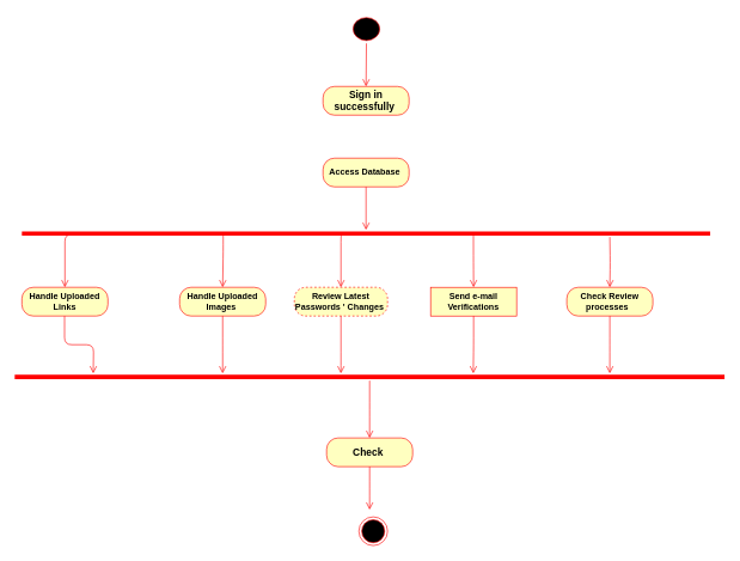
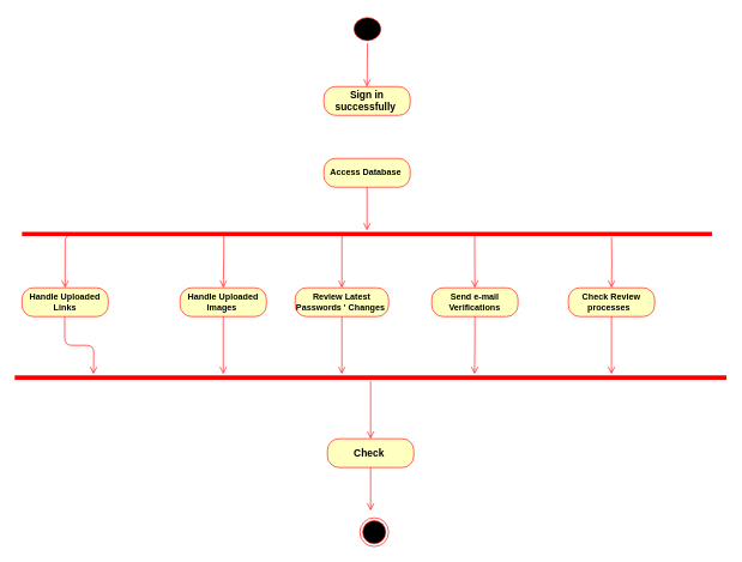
  <mxCell id="0" />
  <mxCell id="1" parent="0" />
  <mxCell id="2" value="" style="ellipse;html=1;shape=startState;fillColor=#000000;strokeColor=#ff0000;" vertex="1" parent="1"><mxGeometry x="488" y="20" width="45" height="40" as="geometry" /></mxCell>
  <mxCell id="3" value="" style="edgeStyle=orthogonalEdgeStyle;html=1;verticalAlign=bottom;endArrow=open;endSize=8;strokeColor=#ff0000;exitX=0.5;exitY=1;exitDx=0;exitDy=0;" edge="1" parent="1" source="2"><mxGeometry relative="1" as="geometry"><mxPoint x="510" y="120" as="targetPoint" /><mxPoint x="510.5" y="60" as="sourcePoint" /></mxGeometry></mxCell>
  <mxCell id="4" value="&lt;b&gt;&lt;font style=&quot;font-size: 14px&quot;&gt;Sign in successfully&amp;nbsp;&lt;/font&gt;&lt;/b&gt;" style="rounded=1;whiteSpace=wrap;html=1;arcSize=40;fontColor=#000000;fillColor=#ffffc0;strokeColor=#ff0000;" vertex="1" parent="1"><mxGeometry x="450" y="120" width="120" height="40" as="geometry" /></mxCell>
  <mxCell id="5" value="&lt;b&gt;Access Database&amp;nbsp;&lt;/b&gt;" style="rounded=1;whiteSpace=wrap;html=1;arcSize=40;fontColor=#000000;fillColor=#ffffc0;strokeColor=#ff0000;" vertex="1" parent="1"><mxGeometry x="450" y="220" width="120" height="40" as="geometry" /></mxCell>
  <mxCell id="6" value="" style="edgeStyle=orthogonalEdgeStyle;html=1;verticalAlign=bottom;endArrow=open;endSize=8;strokeColor=#ff0000;exitX=0.5;exitY=1;exitDx=0;exitDy=0;" edge="1" parent="1" source="5" target="7"><mxGeometry relative="1" as="geometry"><mxPoint x="420" y="320" as="targetPoint" /><Array as="points" /></mxGeometry></mxCell>
  <mxCell id="7" value="" style="shape=line;html=1;strokeWidth=6;strokeColor=#ff0000;" vertex="1" parent="1"><mxGeometry x="30" y="320" width="960" height="10" as="geometry" /></mxCell>
  <mxCell id="8" value="" style="edgeStyle=orthogonalEdgeStyle;html=1;verticalAlign=bottom;endArrow=open;endSize=8;strokeColor=#ff0000;exitX=0.501;exitY=0.5;exitDx=0;exitDy=0;exitPerimeter=0;entryX=0.5;entryY=0;entryDx=0;entryDy=0;" edge="1" parent="1" target="13"><mxGeometry relative="1" as="geometry"><mxPoint x="311" y="400" as="targetPoint" /><mxPoint x="310.78" y="325" as="sourcePoint" /><Array as="points"><mxPoint x="310" y="350" /></Array></mxGeometry></mxCell>
  <mxCell id="9" value="" style="edgeStyle=orthogonalEdgeStyle;html=1;verticalAlign=bottom;endArrow=open;endSize=8;strokeColor=#ff0000;entryX=0.5;entryY=0;entryDx=0;entryDy=0;exitX=0.656;exitY=0.691;exitDx=0;exitDy=0;exitPerimeter=0;" edge="1" parent="1" source="7" target="16"><mxGeometry relative="1" as="geometry"><mxPoint x="659.5" y="390" as="targetPoint" /><mxPoint x="660" y="330" as="sourcePoint" /></mxGeometry></mxCell>
  <mxCell id="10" value="" style="edgeStyle=orthogonalEdgeStyle;html=1;verticalAlign=bottom;endArrow=open;endSize=8;strokeColor=#ff0000;entryX=0.5;entryY=0;entryDx=0;entryDy=0;exitX=0.466;exitY=0.545;exitDx=0;exitDy=0;exitPerimeter=0;" edge="1" parent="1" source="7" target="14"><mxGeometry relative="1" as="geometry"><mxPoint x="465.21" y="401.64" as="targetPoint" /><mxPoint x="464.99" y="330" as="sourcePoint" /><Array as="points"><mxPoint x="477" y="327" /><mxPoint x="475" y="327" /></Array></mxGeometry></mxCell>
  <mxCell id="11" value="" style="edgeStyle=orthogonalEdgeStyle;html=1;verticalAlign=bottom;endArrow=open;endSize=8;strokeColor=#ff0000;entryX=0.5;entryY=0;entryDx=0;entryDy=0;" edge="1" parent="1" target="12"><mxGeometry relative="1" as="geometry"><mxPoint x="130" y="390" as="targetPoint" /><mxPoint x="130" y="326" as="sourcePoint" /><Array as="points"><mxPoint x="130" y="326" /></Array></mxGeometry></mxCell>
  <mxCell id="12" value="&lt;b&gt;Handle Uploaded Links&lt;/b&gt;" style="rounded=1;whiteSpace=wrap;html=1;arcSize=40;fontColor=#000000;fillColor=#ffffc0;strokeColor=#ff0000;" vertex="1" parent="1"><mxGeometry x="30" y="400" width="120" height="40" as="geometry" /></mxCell>
  <mxCell id="13" value="&lt;b&gt;Handle Uploaded Images&amp;nbsp;&lt;/b&gt;" style="rounded=1;whiteSpace=wrap;html=1;arcSize=40;fontColor=#000000;fillColor=#ffffc0;strokeColor=#ff0000;" vertex="1" parent="1"><mxGeometry x="250" y="400" width="120" height="40" as="geometry" /></mxCell>
- <mxCell id="14" value="&lt;b&gt;Review Latest Passwords ' Changes&amp;nbsp;&lt;/b&gt;" style="rounded=1;whiteSpace=wrap;html=1;arcSize=40;fontColor=#000000;fillColor=#ffffc0;strokeColor=#ff0000;dashed=1;" vertex="1" parent="1"><mxGeometry x="410" y="400" width="130" height="40" as="geometry" /></mxCell>
+ <mxCell id="14" value="&lt;b&gt;Review Latest Passwords ' Changes&amp;nbsp;&lt;/b&gt;" style="rounded=1;whiteSpace=wrap;html=1;arcSize=40;fontColor=#000000;fillColor=#ffffc0;strokeColor=#ff0000;" vertex="1" parent="1"><mxGeometry x="410" y="400" width="130" height="40" as="geometry" /></mxCell>
  <mxCell id="15" value="" style="edgeStyle=orthogonalEdgeStyle;html=1;verticalAlign=bottom;endArrow=open;endSize=8;strokeColor=#ff0000;" edge="1" source="14" parent="1"><mxGeometry relative="1" as="geometry"><mxPoint x="475" y="520" as="targetPoint" /><Array as="points"><mxPoint x="475" y="500" /></Array></mxGeometry></mxCell>
- <mxCell id="16" value="&lt;b&gt;Send e-mail Verifications&lt;/b&gt;" style="whiteSpace=wrap;html=1;arcSize=40;fontColor=#000000;fillColor=#ffffc0;strokeColor=#ff0000;rounded=0;" vertex="1" parent="1"><mxGeometry x="600" y="400" width="120" height="40" as="geometry" /></mxCell>
+ <mxCell id="16" value="&lt;b&gt;Send e-mail Verifications&lt;/b&gt;" style="rounded=1;whiteSpace=wrap;html=1;arcSize=40;fontColor=#000000;fillColor=#ffffc0;strokeColor=#ff0000;" vertex="1" parent="1"><mxGeometry x="600" y="400" width="120" height="40" as="geometry" /></mxCell>
  <mxCell id="17" value="" style="edgeStyle=orthogonalEdgeStyle;html=1;verticalAlign=bottom;endArrow=open;endSize=8;strokeColor=#ff0000;entryX=0.646;entryY=0;entryDx=0;entryDy=0;entryPerimeter=0;" edge="1" source="16" parent="1" target="22"><mxGeometry relative="1" as="geometry"><mxPoint x="660" y="510" as="targetPoint" /></mxGeometry></mxCell>
  <mxCell id="18" value="&lt;b&gt;Check Review processes&amp;nbsp;&lt;/b&gt;&amp;nbsp;" style="rounded=1;whiteSpace=wrap;html=1;arcSize=40;fontColor=#000000;fillColor=#ffffc0;strokeColor=#ff0000;" vertex="1" parent="1"><mxGeometry x="790" y="400" width="120" height="40" as="geometry" /></mxCell>
  <mxCell id="19" value="" style="edgeStyle=orthogonalEdgeStyle;html=1;verticalAlign=bottom;endArrow=open;endSize=8;strokeColor=#ff0000;" edge="1" source="18" parent="1"><mxGeometry relative="1" as="geometry"><mxPoint x="850" y="520" as="targetPoint" /></mxGeometry></mxCell>
  <mxCell id="20" value="" style="edgeStyle=orthogonalEdgeStyle;html=1;verticalAlign=bottom;endArrow=open;endSize=8;strokeColor=#ff0000;entryX=0.5;entryY=0;entryDx=0;entryDy=0;" edge="1" parent="1" target="18"><mxGeometry relative="1" as="geometry"><mxPoint x="849.5" y="390" as="targetPoint" /><mxPoint x="850" y="330" as="sourcePoint" /></mxGeometry></mxCell>
  <mxCell id="21" value="" style="edgeStyle=orthogonalEdgeStyle;html=1;verticalAlign=bottom;endArrow=open;endSize=8;strokeColor=#ff0000;exitX=0.496;exitY=1;exitDx=0;exitDy=0;exitPerimeter=0;entryX=0.5;entryY=0;entryDx=0;entryDy=0;" edge="1" parent="1" source="12"><mxGeometry relative="1" as="geometry"><mxPoint x="129.5" y="520" as="targetPoint" /><mxPoint x="130.28" y="445" as="sourcePoint" /><Array as="points" /></mxGeometry></mxCell>
  <mxCell id="22" value="" style="shape=line;html=1;strokeWidth=6;strokeColor=#ff0000;" vertex="1" parent="1"><mxGeometry x="20" y="520" width="990" height="10" as="geometry" /></mxCell>
  <mxCell id="23" value="" style="edgeStyle=orthogonalEdgeStyle;html=1;verticalAlign=bottom;endArrow=open;endSize=8;strokeColor=#ff0000;" edge="1" source="22" parent="1"><mxGeometry relative="1" as="geometry"><mxPoint x="515" y="610" as="targetPoint" /></mxGeometry></mxCell>
  <mxCell id="24" value="" style="edgeStyle=orthogonalEdgeStyle;html=1;verticalAlign=bottom;endArrow=open;endSize=8;strokeColor=#ff0000;exitX=0.5;exitY=1;exitDx=0;exitDy=0;" edge="1" parent="1" source="13"><mxGeometry relative="1" as="geometry"><mxPoint x="310" y="520" as="targetPoint" /><mxPoint x="430" y="270" as="sourcePoint" /></mxGeometry></mxCell>
  <mxCell id="25" value="&lt;b&gt;&lt;font style=&quot;font-size: 14px&quot;&gt;Check&amp;nbsp;&lt;/font&gt;&lt;/b&gt;" style="rounded=1;whiteSpace=wrap;html=1;arcSize=40;fontColor=#000000;fillColor=#ffffc0;strokeColor=#ff0000;" vertex="1" parent="1"><mxGeometry x="455" y="610" width="120" height="40" as="geometry" /></mxCell>
  <mxCell id="26" value="" style="edgeStyle=orthogonalEdgeStyle;html=1;verticalAlign=bottom;endArrow=open;endSize=8;strokeColor=#ff0000;" edge="1" source="25" parent="1"><mxGeometry relative="1" as="geometry"><mxPoint x="515" y="710" as="targetPoint" /></mxGeometry></mxCell>
  <mxCell id="27" value="" style="ellipse;html=1;shape=endState;fillColor=#000000;strokeColor=#ff0000;" vertex="1" parent="1"><mxGeometry x="500" y="720" width="40" height="40" as="geometry" /></mxCell>
